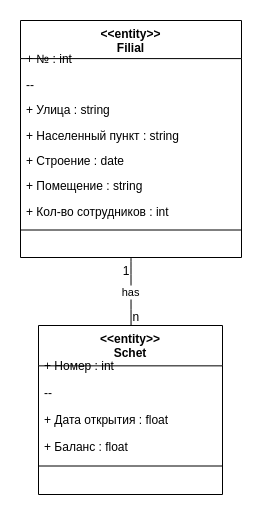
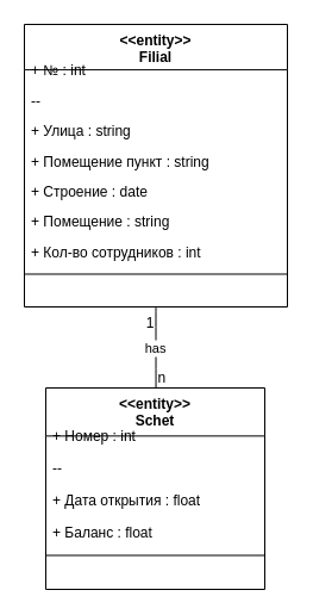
  <mxCell id="0" />
  <mxCell id="1" parent="0" />
  <mxCell id="2" value="&lt;&lt;entity&gt;&gt;&#10;Filial" style="swimlane;fontStyle=1;align=center;verticalAlign=top;childLayout=stackLayout;horizontal=1;startSize=38.1;horizontalStack=0;resizeParent=1;resizeParentMax=0;resizeLast=0;collapsible=0;marginBottom=0;" vertex="1" parent="1"><mxGeometry x="20" y="20" width="221" height="237" as="geometry" /></mxCell>
  <mxCell id="3" value="+ № : int" style="text;strokeColor=none;fillColor=none;align=left;verticalAlign=top;spacingLeft=4;spacingRight=4;overflow=hidden;rotatable=0;points=[[0,0.5],[1,0.5]];portConstraint=eastwest;" vertex="1" parent="2"><mxGeometry y="25" width="221" height="25" as="geometry" /></mxCell>
  <mxCell id="4" value="--" style="text;strokeColor=none;fillColor=none;align=left;verticalAlign=top;spacingLeft=4;spacingRight=4;overflow=hidden;rotatable=0;points=[[0,0.5],[1,0.5]];portConstraint=eastwest;" vertex="1" parent="2"><mxGeometry y="51" width="221" height="25" as="geometry" /></mxCell>
  <mxCell id="5" value="+ Улица : string" style="text;strokeColor=none;fillColor=none;align=left;verticalAlign=top;spacingLeft=4;spacingRight=4;overflow=hidden;rotatable=0;points=[[0,0.5],[1,0.5]];portConstraint=eastwest;" vertex="1" parent="2"><mxGeometry y="76" width="221" height="25" as="geometry" /></mxCell>
- <mxCell id="6" value="+ Населенный пункт : string" style="text;strokeColor=none;fillColor=none;align=left;verticalAlign=top;spacingLeft=4;spacingRight=4;overflow=hidden;rotatable=0;points=[[0,0.5],[1,0.5]];portConstraint=eastwest;" vertex="1" parent="2"><mxGeometry y="102" width="221" height="25" as="geometry" /></mxCell>
+ <mxCell id="6" value="+ Помещение пункт : string" style="text;strokeColor=none;fillColor=none;align=left;verticalAlign=top;spacingLeft=4;spacingRight=4;overflow=hidden;rotatable=0;points=[[0,0.5],[1,0.5]];portConstraint=eastwest;" vertex="1" parent="2"><mxGeometry y="102" width="221" height="25" as="geometry" /></mxCell>
  <mxCell id="7" value="+ Строение : date" style="text;strokeColor=none;fillColor=none;align=left;verticalAlign=top;spacingLeft=4;spacingRight=4;overflow=hidden;rotatable=0;points=[[0,0.5],[1,0.5]];portConstraint=eastwest;" vertex="1" parent="2"><mxGeometry y="127" width="221" height="25" as="geometry" /></mxCell>
  <mxCell id="8" value="+ Помещение : string" style="text;strokeColor=none;fillColor=none;align=left;verticalAlign=top;spacingLeft=4;spacingRight=4;overflow=hidden;rotatable=0;points=[[0,0.5],[1,0.5]];portConstraint=eastwest;" vertex="1" parent="2"><mxGeometry y="152" width="221" height="25" as="geometry" /></mxCell>
  <mxCell id="9" value="+ Кол-во сотрудников : int" style="text;strokeColor=none;fillColor=none;align=left;verticalAlign=top;spacingLeft=4;spacingRight=4;overflow=hidden;rotatable=0;points=[[0,0.5],[1,0.5]];portConstraint=eastwest;" vertex="1" parent="2"><mxGeometry y="178" width="221" height="25" as="geometry" /></mxCell>
  <mxCell id="10" style="line;strokeWidth=1;fillColor=none;align=left;verticalAlign=middle;spacingTop=-1;spacingLeft=3;spacingRight=3;rotatable=0;labelPosition=right;points=[];portConstraint=eastwest;strokeColor=inherit;" vertex="1" parent="2"><mxGeometry y="203" width="221" height="13" as="geometry" /></mxCell>
  <mxCell id="11" value="&lt;&lt;entity&gt;&gt;&#10;Schet" style="swimlane;fontStyle=1;align=center;verticalAlign=top;childLayout=stackLayout;horizontal=1;startSize=40.35;horizontalStack=0;resizeParent=1;resizeParentMax=0;resizeLast=0;collapsible=0;marginBottom=0;" vertex="1" parent="1"><mxGeometry x="38" y="325" width="184" height="169" as="geometry" /></mxCell>
  <mxCell id="12" value="+ Номер : int" style="text;strokeColor=none;fillColor=none;align=left;verticalAlign=top;spacingLeft=4;spacingRight=4;overflow=hidden;rotatable=0;points=[[0,0.5],[1,0.5]];portConstraint=eastwest;" vertex="1" parent="11"><mxGeometry y="27" width="184" height="27" as="geometry" /></mxCell>
  <mxCell id="13" value="--" style="text;strokeColor=none;fillColor=none;align=left;verticalAlign=top;spacingLeft=4;spacingRight=4;overflow=hidden;rotatable=0;points=[[0,0.5],[1,0.5]];portConstraint=eastwest;" vertex="1" parent="11"><mxGeometry y="54" width="184" height="27" as="geometry" /></mxCell>
  <mxCell id="14" value="+ Дата открытия : float" style="text;strokeColor=none;fillColor=none;align=left;verticalAlign=top;spacingLeft=4;spacingRight=4;overflow=hidden;rotatable=0;points=[[0,0.5],[1,0.5]];portConstraint=eastwest;" vertex="1" parent="11"><mxGeometry y="81" width="184" height="27" as="geometry" /></mxCell>
  <mxCell id="15" value="+ Баланс : float" style="text;strokeColor=none;fillColor=none;align=left;verticalAlign=top;spacingLeft=4;spacingRight=4;overflow=hidden;rotatable=0;points=[[0,0.5],[1,0.5]];portConstraint=eastwest;" vertex="1" parent="11"><mxGeometry y="108" width="184" height="27" as="geometry" /></mxCell>
  <mxCell id="16" style="line;strokeWidth=1;fillColor=none;align=left;verticalAlign=middle;spacingTop=-1;spacingLeft=3;spacingRight=3;rotatable=0;labelPosition=right;points=[];portConstraint=eastwest;strokeColor=inherit;" vertex="1" parent="11"><mxGeometry y="134" width="184" height="13" as="geometry" /></mxCell>
  <mxCell id="17" value="has" style="curved=1;startArrow=none;endArrow=none;exitX=0.5;exitY=0.998;entryX=0.503;entryY=3.386e-8;" edge="1" parent="1" source="2" target="11"><mxGeometry relative="1" as="geometry"><Array as="points" /></mxGeometry></mxCell>
  <mxCell id="18" value="1" style="edgeLabel;resizable=0;labelBackgroundColor=none;fontSize=12;align=right;verticalAlign=top;" vertex="1" parent="17"><mxGeometry x="-1" relative="1" as="geometry" /></mxCell>
  <mxCell id="19" value="n" style="edgeLabel;resizable=0;labelBackgroundColor=none;fontSize=12;align=left;verticalAlign=bottom;" vertex="1" parent="17"><mxGeometry x="1" relative="1" as="geometry" /></mxCell>
